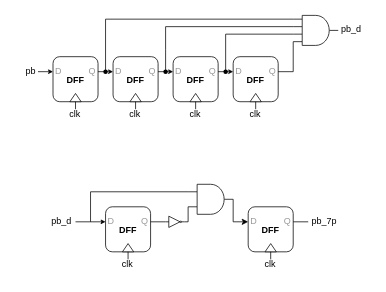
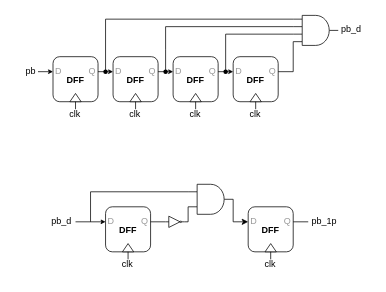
  <mxCell id="0" />
  <mxCell id="1" parent="0" />
  <mxCell id="2" value="clk" style="text;html=1;align=center;verticalAlign=middle;resizable=0;points=[];autosize=1;strokeColor=none;fillColor=none;" vertex="1" parent="1"><mxGeometry x="79" y="137" width="40" height="30" as="geometry" /></mxCell>
  <mxCell id="3" value="&lt;p style=&quot;line-height: 0%;&quot;&gt;&lt;b&gt;DFF&lt;/b&gt;&lt;/p&gt;&lt;p&gt;&lt;/p&gt;" style="rounded=1;whiteSpace=wrap;html=1;" vertex="1" parent="1"><mxGeometry x="70" y="75" width="60" height="60" as="geometry" /></mxCell>
  <mxCell id="4" value="" style="triangle;whiteSpace=wrap;html=1;rotation=-90;" vertex="1" parent="1"><mxGeometry x="94.5" y="122" width="11" height="15" as="geometry" /></mxCell>
  <mxCell id="5" value="" style="endArrow=classic;html=1;rounded=0;endSize=4;" edge="1" parent="1"><mxGeometry width="50" height="50" relative="1" as="geometry"><mxPoint x="50" y="95" as="sourcePoint" /><mxPoint x="70" y="95" as="targetPoint" /></mxGeometry></mxCell>
  <mxCell id="6" value="pb" style="text;html=1;align=center;verticalAlign=middle;resizable=0;points=[];autosize=1;strokeColor=none;fillColor=none;" vertex="1" parent="1"><mxGeometry x="20" y="79" width="40" height="30" as="geometry" /></mxCell>
  <mxCell id="7" value="D" style="text;html=1;align=center;verticalAlign=middle;resizable=0;points=[];autosize=1;strokeColor=none;fillColor=none;fontColor=#999999;" vertex="1" parent="1"><mxGeometry x="62" y="79" width="30" height="30" as="geometry" /></mxCell>
  <mxCell id="8" value="&lt;p style=&quot;line-height: 0%;&quot;&gt;&lt;b&gt;DFF&lt;/b&gt;&lt;/p&gt;&lt;p&gt;&lt;/p&gt;" style="rounded=1;whiteSpace=wrap;html=1;" vertex="1" parent="1"><mxGeometry x="150" y="75" width="60" height="60" as="geometry" /></mxCell>
  <mxCell id="9" value="" style="triangle;whiteSpace=wrap;html=1;rotation=-90;" vertex="1" parent="1"><mxGeometry x="174.5" y="122" width="11" height="15" as="geometry" /></mxCell>
  <mxCell id="10" value="" style="endArrow=classic;html=1;rounded=0;endSize=4;" edge="1" parent="1"><mxGeometry width="50" height="50" relative="1" as="geometry"><mxPoint x="130" y="95" as="sourcePoint" /><mxPoint x="150" y="95" as="targetPoint" /></mxGeometry></mxCell>
  <mxCell id="11" value="&lt;p style=&quot;line-height: 0%;&quot;&gt;&lt;b&gt;DFF&lt;/b&gt;&lt;/p&gt;&lt;p&gt;&lt;/p&gt;" style="rounded=1;whiteSpace=wrap;html=1;" vertex="1" parent="1"><mxGeometry x="230" y="75" width="60" height="60" as="geometry" /></mxCell>
  <mxCell id="12" value="" style="triangle;whiteSpace=wrap;html=1;rotation=-90;" vertex="1" parent="1"><mxGeometry x="254.5" y="122" width="11" height="15" as="geometry" /></mxCell>
  <mxCell id="13" value="" style="endArrow=classic;html=1;rounded=0;endSize=4;" edge="1" parent="1"><mxGeometry width="50" height="50" relative="1" as="geometry"><mxPoint x="210" y="95" as="sourcePoint" /><mxPoint x="230" y="95" as="targetPoint" /></mxGeometry></mxCell>
  <mxCell id="14" value="&lt;p style=&quot;line-height: 0%;&quot;&gt;&lt;b&gt;DFF&lt;/b&gt;&lt;/p&gt;&lt;p&gt;&lt;/p&gt;" style="rounded=1;whiteSpace=wrap;html=1;" vertex="1" parent="1"><mxGeometry x="310" y="75" width="60" height="60" as="geometry" /></mxCell>
  <mxCell id="15" value="" style="triangle;whiteSpace=wrap;html=1;rotation=-90;" vertex="1" parent="1"><mxGeometry x="334.5" y="122" width="11" height="15" as="geometry" /></mxCell>
  <mxCell id="16" value="" style="endArrow=classic;html=1;rounded=0;endSize=4;" edge="1" parent="1"><mxGeometry width="50" height="50" relative="1" as="geometry"><mxPoint x="290" y="95" as="sourcePoint" /><mxPoint x="310" y="95" as="targetPoint" /></mxGeometry></mxCell>
  <mxCell id="17" value="" style="endArrow=none;html=1;rounded=0;entryX=0;entryY=0.875;entryDx=0;entryDy=0;entryPerimeter=0;edgeStyle=orthogonalEdgeStyle;endFill=0;" edge="1" parent="1" target="19"><mxGeometry width="50" height="50" relative="1" as="geometry"><mxPoint x="370" y="95" as="sourcePoint" /><mxPoint x="390" y="95" as="targetPoint" /><Array as="points"><mxPoint x="390" y="95" /></Array></mxGeometry></mxCell>
  <mxCell id="18" value="pb_d" style="text;html=1;align=center;verticalAlign=middle;resizable=0;points=[];autosize=1;strokeColor=none;fillColor=none;" vertex="1" parent="1"><mxGeometry x="442" y="24" width="50" height="30" as="geometry" /></mxCell>
  <mxCell id="19" value="" style="verticalLabelPosition=bottom;shadow=0;dashed=0;align=center;html=1;verticalAlign=top;shape=mxgraph.electrical.logic_gates.logic_gate;operation=and;numInputs=4;" vertex="1" parent="1"><mxGeometry x="390" y="20" width="60" height="40" as="geometry" /></mxCell>
  <mxCell id="20" value="" style="endArrow=none;html=1;rounded=0;entryX=0;entryY=0.625;entryDx=0;entryDy=0;entryPerimeter=0;edgeStyle=orthogonalEdgeStyle;endFill=0;" edge="1" parent="1" target="19"><mxGeometry width="50" height="50" relative="1" as="geometry"><mxPoint x="300" y="95" as="sourcePoint" /><mxPoint x="400" y="65" as="targetPoint" /><Array as="points"><mxPoint x="300" y="45" /></Array></mxGeometry></mxCell>
  <mxCell id="21" value="" style="endArrow=none;html=1;rounded=0;entryX=0;entryY=0.625;entryDx=0;entryDy=0;entryPerimeter=0;edgeStyle=orthogonalEdgeStyle;endFill=0;" edge="1" parent="1"><mxGeometry width="50" height="50" relative="1" as="geometry"><mxPoint x="220" y="95" as="sourcePoint" /><mxPoint x="390" y="35" as="targetPoint" /><Array as="points"><mxPoint x="220" y="65" /><mxPoint x="220" y="35" /></Array></mxGeometry></mxCell>
  <mxCell id="22" value="" style="endArrow=none;html=1;rounded=0;entryX=0;entryY=0.625;entryDx=0;entryDy=0;entryPerimeter=0;edgeStyle=orthogonalEdgeStyle;endFill=0;" edge="1" parent="1"><mxGeometry width="50" height="50" relative="1" as="geometry"><mxPoint x="140" y="95" as="sourcePoint" /><mxPoint x="390" y="25" as="targetPoint" /><Array as="points"><mxPoint x="140" y="25" /></Array></mxGeometry></mxCell>
  <mxCell id="23" value="Q" style="text;html=1;align=center;verticalAlign=middle;resizable=0;points=[];autosize=1;strokeColor=none;fillColor=none;fontColor=#999999;" vertex="1" parent="1"><mxGeometry x="107" y="79" width="30" height="30" as="geometry" /></mxCell>
  <mxCell id="24" value="Q" style="text;html=1;align=center;verticalAlign=middle;resizable=0;points=[];autosize=1;strokeColor=none;fillColor=none;fontColor=#999999;" vertex="1" parent="1"><mxGeometry x="187" y="79" width="30" height="30" as="geometry" /></mxCell>
  <mxCell id="25" value="D" style="text;html=1;align=center;verticalAlign=middle;resizable=0;points=[];autosize=1;strokeColor=none;fillColor=none;fontColor=#999999;" vertex="1" parent="1"><mxGeometry x="142" y="79" width="30" height="30" as="geometry" /></mxCell>
  <mxCell id="26" value="Q" style="text;html=1;align=center;verticalAlign=middle;resizable=0;points=[];autosize=1;strokeColor=none;fillColor=none;fontColor=#999999;" vertex="1" parent="1"><mxGeometry x="267" y="79" width="30" height="30" as="geometry" /></mxCell>
  <mxCell id="27" value="D" style="text;html=1;align=center;verticalAlign=middle;resizable=0;points=[];autosize=1;strokeColor=none;fillColor=none;fontColor=#999999;" vertex="1" parent="1"><mxGeometry x="222" y="79" width="30" height="30" as="geometry" /></mxCell>
  <mxCell id="28" value="Q" style="text;html=1;align=center;verticalAlign=middle;resizable=0;points=[];autosize=1;strokeColor=none;fillColor=none;fontColor=#999999;" vertex="1" parent="1"><mxGeometry x="347" y="79" width="30" height="30" as="geometry" /></mxCell>
  <mxCell id="29" value="D" style="text;html=1;align=center;verticalAlign=middle;resizable=0;points=[];autosize=1;strokeColor=none;fillColor=none;fontColor=#999999;" vertex="1" parent="1"><mxGeometry x="302" y="79" width="30" height="30" as="geometry" /></mxCell>
  <mxCell id="30" value="" style="shape=ellipse;fillColor=#000000;strokeColor=none;html=1;sketch=0;fontFamily=Helvetica;fontSize=11;fontColor=default;labelBackgroundColor=default;" vertex="1" parent="1"><mxGeometry x="137" y="92" width="6" height="6" as="geometry" /></mxCell>
  <mxCell id="31" value="" style="shape=ellipse;fillColor=#000000;strokeColor=none;html=1;sketch=0;fontFamily=Helvetica;fontSize=11;fontColor=default;labelBackgroundColor=default;" vertex="1" parent="1"><mxGeometry x="217" y="92" width="6" height="6" as="geometry" /></mxCell>
  <mxCell id="32" value="" style="shape=ellipse;fillColor=#000000;strokeColor=none;html=1;sketch=0;fontFamily=Helvetica;fontSize=11;fontColor=default;labelBackgroundColor=default;" vertex="1" parent="1"><mxGeometry x="297" y="92" width="6" height="6" as="geometry" /></mxCell>
  <mxCell id="33" value="" style="endArrow=none;html=1;rounded=0;endFill=0;" edge="1" parent="1"><mxGeometry width="50" height="50" relative="1" as="geometry"><mxPoint x="100" y="145" as="sourcePoint" /><mxPoint x="100" y="135" as="targetPoint" /></mxGeometry></mxCell>
  <mxCell id="34" value="clk" style="text;html=1;align=center;verticalAlign=middle;resizable=0;points=[];autosize=1;strokeColor=none;fillColor=none;" vertex="1" parent="1"><mxGeometry x="159" y="137" width="40" height="30" as="geometry" /></mxCell>
  <mxCell id="35" value="" style="endArrow=none;html=1;rounded=0;endFill=0;" edge="1" parent="1"><mxGeometry width="50" height="50" relative="1" as="geometry"><mxPoint x="180" y="145" as="sourcePoint" /><mxPoint x="180" y="135" as="targetPoint" /></mxGeometry></mxCell>
  <mxCell id="36" value="clk" style="text;html=1;align=center;verticalAlign=middle;resizable=0;points=[];autosize=1;strokeColor=none;fillColor=none;" vertex="1" parent="1"><mxGeometry x="239" y="137" width="40" height="30" as="geometry" /></mxCell>
  <mxCell id="37" value="" style="endArrow=none;html=1;rounded=0;endFill=0;" edge="1" parent="1"><mxGeometry width="50" height="50" relative="1" as="geometry"><mxPoint x="260" y="145" as="sourcePoint" /><mxPoint x="260" y="135" as="targetPoint" /></mxGeometry></mxCell>
  <mxCell id="38" value="clk" style="text;html=1;align=center;verticalAlign=middle;resizable=0;points=[];autosize=1;strokeColor=none;fillColor=none;" vertex="1" parent="1"><mxGeometry x="319" y="137" width="40" height="30" as="geometry" /></mxCell>
  <mxCell id="39" value="" style="endArrow=none;html=1;rounded=0;endFill=0;" edge="1" parent="1"><mxGeometry width="50" height="50" relative="1" as="geometry"><mxPoint x="340" y="145" as="sourcePoint" /><mxPoint x="340" y="135" as="targetPoint" /></mxGeometry></mxCell>
  <mxCell id="40" value="clk" style="text;html=1;align=center;verticalAlign=middle;resizable=0;points=[];autosize=1;strokeColor=none;fillColor=none;" vertex="1" parent="1"><mxGeometry x="149" y="337" width="40" height="30" as="geometry" /></mxCell>
  <mxCell id="41" value="&lt;p style=&quot;line-height: 0%;&quot;&gt;&lt;b&gt;DFF&lt;/b&gt;&lt;/p&gt;&lt;p&gt;&lt;/p&gt;" style="rounded=1;whiteSpace=wrap;html=1;" vertex="1" parent="1"><mxGeometry x="140" y="275" width="60" height="60" as="geometry" /></mxCell>
  <mxCell id="42" value="" style="triangle;whiteSpace=wrap;html=1;rotation=-90;" vertex="1" parent="1"><mxGeometry x="164.5" y="322" width="11" height="15" as="geometry" /></mxCell>
  <mxCell id="43" value="" style="endArrow=classic;html=1;rounded=0;endSize=4;" edge="1" parent="1"><mxGeometry width="50" height="50" relative="1" as="geometry"><mxPoint x="100" y="295" as="sourcePoint" /><mxPoint x="140" y="295" as="targetPoint" /></mxGeometry></mxCell>
  <mxCell id="44" value="D" style="text;html=1;align=center;verticalAlign=middle;resizable=0;points=[];autosize=1;strokeColor=none;fillColor=none;fontColor=#999999;" vertex="1" parent="1"><mxGeometry x="132" y="279" width="30" height="30" as="geometry" /></mxCell>
  <mxCell id="45" value="Q" style="text;html=1;align=center;verticalAlign=middle;resizable=0;points=[];autosize=1;strokeColor=none;fillColor=none;fontColor=#999999;" vertex="1" parent="1"><mxGeometry x="177" y="279" width="30" height="30" as="geometry" /></mxCell>
  <mxCell id="46" value="" style="endArrow=none;html=1;rounded=0;endFill=0;" edge="1" parent="1"><mxGeometry width="50" height="50" relative="1" as="geometry"><mxPoint x="170" y="345" as="sourcePoint" /><mxPoint x="170" y="335" as="targetPoint" /></mxGeometry></mxCell>
  <mxCell id="47" style="edgeStyle=orthogonalEdgeStyle;rounded=0;orthogonalLoop=1;jettySize=auto;html=1;exitX=1;exitY=0.5;exitDx=0;exitDy=0;exitPerimeter=0;entryX=0;entryY=0.333;entryDx=0;entryDy=0;entryPerimeter=0;" edge="1" parent="1" source="48" target="54"><mxGeometry relative="1" as="geometry"><mxPoint x="309.97" y="295" as="targetPoint" /><Array as="points"><mxPoint x="310" y="295" /></Array></mxGeometry></mxCell>
  <mxCell id="48" value="" style="verticalLabelPosition=bottom;shadow=0;dashed=0;align=center;html=1;verticalAlign=top;shape=mxgraph.electrical.logic_gates.logic_gate;operation=and;numInputs=2;" vertex="1" parent="1"><mxGeometry x="250" y="245" width="60" height="40" as="geometry" /></mxCell>
  <mxCell id="49" value="" style="endArrow=none;html=1;rounded=0;endSize=4;endFill=0;" edge="1" parent="1"><mxGeometry width="50" height="50" relative="1" as="geometry"><mxPoint x="200" y="295" as="sourcePoint" /><mxPoint x="220" y="295" as="targetPoint" /></mxGeometry></mxCell>
  <mxCell id="50" value="" style="verticalLabelPosition=bottom;shadow=0;dashed=0;align=center;html=1;verticalAlign=top;shape=mxgraph.electrical.logic_gates.inverter_2" vertex="1" parent="1"><mxGeometry x="220" y="287.5" width="25" height="15" as="geometry" /></mxCell>
  <mxCell id="51" style="edgeStyle=orthogonalEdgeStyle;rounded=0;orthogonalLoop=1;jettySize=auto;html=1;exitX=1;exitY=0.5;exitDx=0;exitDy=0;exitPerimeter=0;entryX=0;entryY=0.75;entryDx=0;entryDy=0;entryPerimeter=0;endArrow=none;endFill=0;" edge="1" parent="1" source="50" target="48"><mxGeometry relative="1" as="geometry" /></mxCell>
  <mxCell id="52" style="edgeStyle=orthogonalEdgeStyle;rounded=0;orthogonalLoop=1;jettySize=auto;html=1;entryX=0;entryY=0.25;entryDx=0;entryDy=0;entryPerimeter=0;endArrow=none;endFill=0;" edge="1" parent="1" target="48"><mxGeometry relative="1" as="geometry"><mxPoint x="120" y="295" as="sourcePoint" /><mxPoint x="137" y="245" as="targetPoint" /><Array as="points"><mxPoint x="120" y="255" /></Array></mxGeometry></mxCell>
  <mxCell id="53" value="clk" style="text;html=1;align=center;verticalAlign=middle;resizable=0;points=[];autosize=1;strokeColor=none;fillColor=none;" vertex="1" parent="1"><mxGeometry x="339" y="337" width="40" height="30" as="geometry" /></mxCell>
  <mxCell id="54" value="&lt;p style=&quot;line-height: 0%;&quot;&gt;&lt;b&gt;DFF&lt;/b&gt;&lt;/p&gt;&lt;p&gt;&lt;/p&gt;" style="rounded=1;whiteSpace=wrap;html=1;" vertex="1" parent="1"><mxGeometry x="330" y="275" width="60" height="60" as="geometry" /></mxCell>
  <mxCell id="55" value="" style="triangle;whiteSpace=wrap;html=1;rotation=-90;" vertex="1" parent="1"><mxGeometry x="354.5" y="322" width="11" height="15" as="geometry" /></mxCell>
  <mxCell id="56" value="Q" style="text;html=1;align=center;verticalAlign=middle;resizable=0;points=[];autosize=1;strokeColor=none;fillColor=none;fontColor=#999999;" vertex="1" parent="1"><mxGeometry x="367" y="279" width="30" height="30" as="geometry" /></mxCell>
  <mxCell id="57" value="" style="endArrow=none;html=1;rounded=0;endFill=0;" edge="1" parent="1"><mxGeometry width="50" height="50" relative="1" as="geometry"><mxPoint x="360" y="345" as="sourcePoint" /><mxPoint x="360" y="335" as="targetPoint" /></mxGeometry></mxCell>
  <mxCell id="58" value="" style="endArrow=none;html=1;rounded=0;endSize=4;endFill=0;" edge="1" parent="1"><mxGeometry width="50" height="50" relative="1" as="geometry"><mxPoint x="390" y="295" as="sourcePoint" /><mxPoint x="410" y="295" as="targetPoint" /></mxGeometry></mxCell>
  <mxCell id="59" value="pb_d" style="text;html=1;align=center;verticalAlign=middle;resizable=0;points=[];autosize=1;strokeColor=none;fillColor=none;" vertex="1" parent="1"><mxGeometry x="56" y="279" width="50" height="30" as="geometry" /></mxCell>
- <mxCell id="60" value="pb_7p" style="text;html=1;align=center;verticalAlign=middle;resizable=0;points=[];autosize=1;strokeColor=none;fillColor=none;" vertex="1" parent="1"><mxGeometry x="401" y="279" width="60" height="30" as="geometry" /></mxCell>
+ <mxCell id="60" value="pb_1p" style="text;html=1;align=center;verticalAlign=middle;resizable=0;points=[];autosize=1;strokeColor=none;fillColor=none;" vertex="1" parent="1"><mxGeometry x="401" y="279" width="60" height="30" as="geometry" /></mxCell>
  <mxCell id="61" value="D" style="text;html=1;align=center;verticalAlign=middle;resizable=0;points=[];autosize=1;strokeColor=none;fillColor=none;fontColor=#999999;" vertex="1" parent="1"><mxGeometry x="321.5" y="279" width="30" height="30" as="geometry" /></mxCell>
